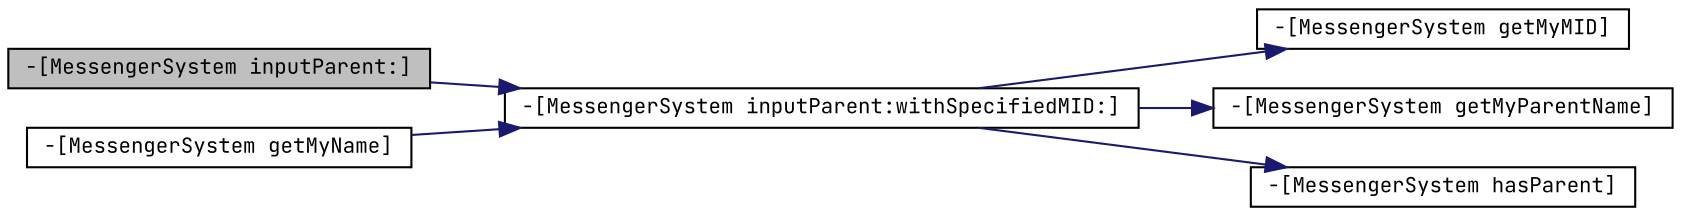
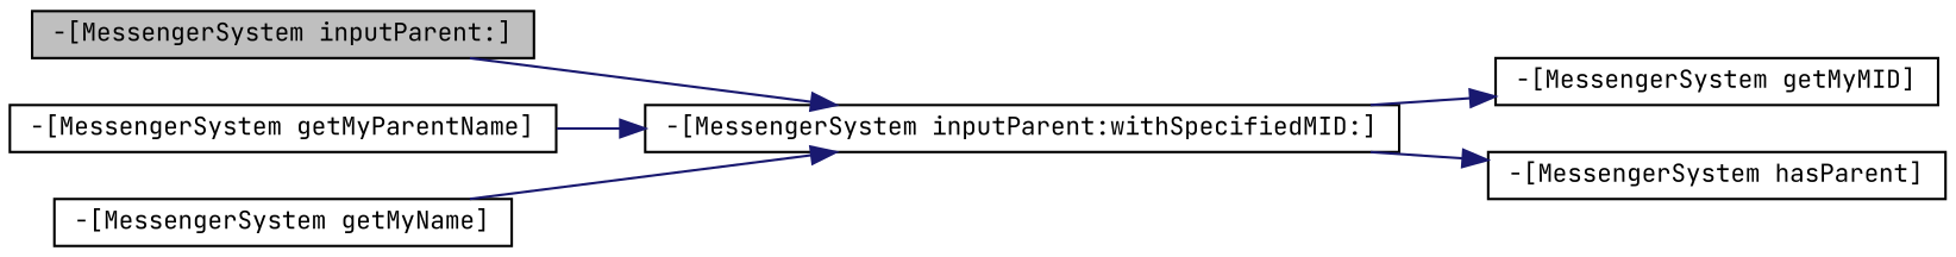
  digraph {
    fontname="JetBrains Mono"
    rankdir=LR
    node [color=black fillcolor=white fontname="JetBrains Mono" fontsize=10 shape=record style=filled]
    edge [color=midnightblue fontname="JetBrains Mono" fontsize=10 labelfontname="FreeSans.ttf" labelfontsize=10 style=solid]
    n1 [fillcolor=grey75 fontcolor=black height=0.2 label="-[MessengerSystem inputParent:]" width=0.4]
    n2 [height=0.2 label="-[MessengerSystem inputParent:withSpecifiedMID:]" width=0.4]
    n3 [height=0.2 label="-[MessengerSystem getMyMID]" width=0.4]
    n4 [height=0.2 label="-[MessengerSystem getMyParentName]" width=0.4]
    n5 [height=0.2 label="-[MessengerSystem hasParent]" width=0.4]
    n6 [height=0.2 label="-[MessengerSystem getMyName]" width=0.4]
    n1 -> n2
    n2 -> n3
-   n2 -> n4
+   n4 -> n2
    n2 -> n5
    n6 -> n2
  }
